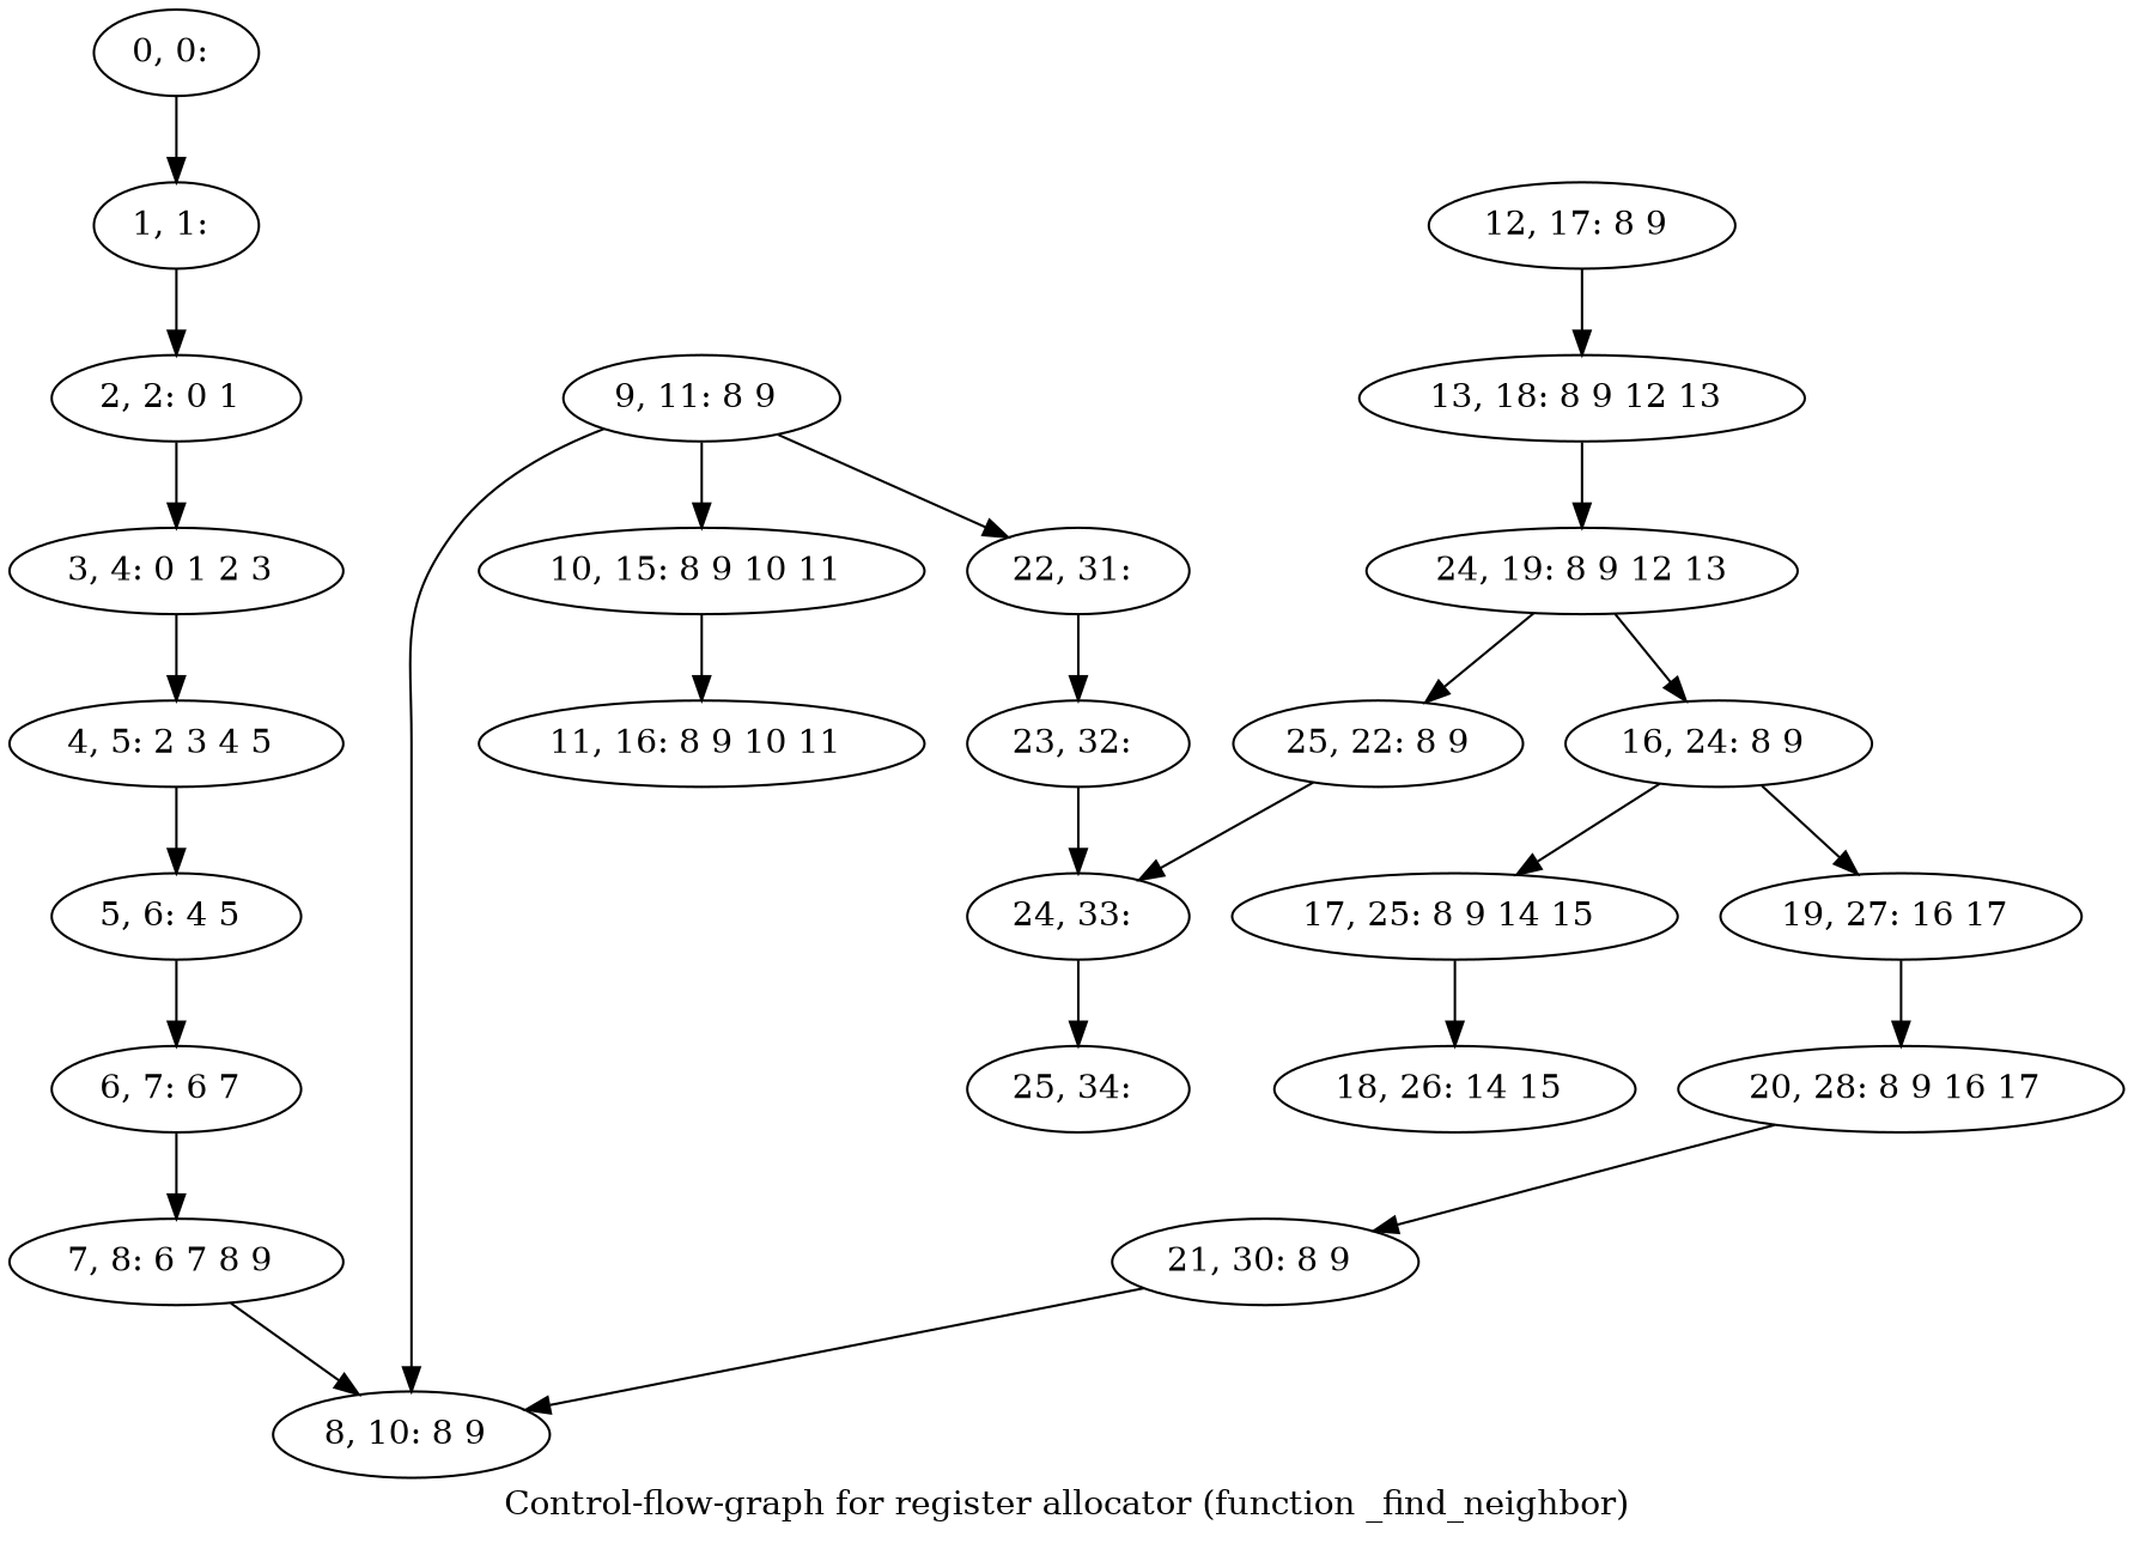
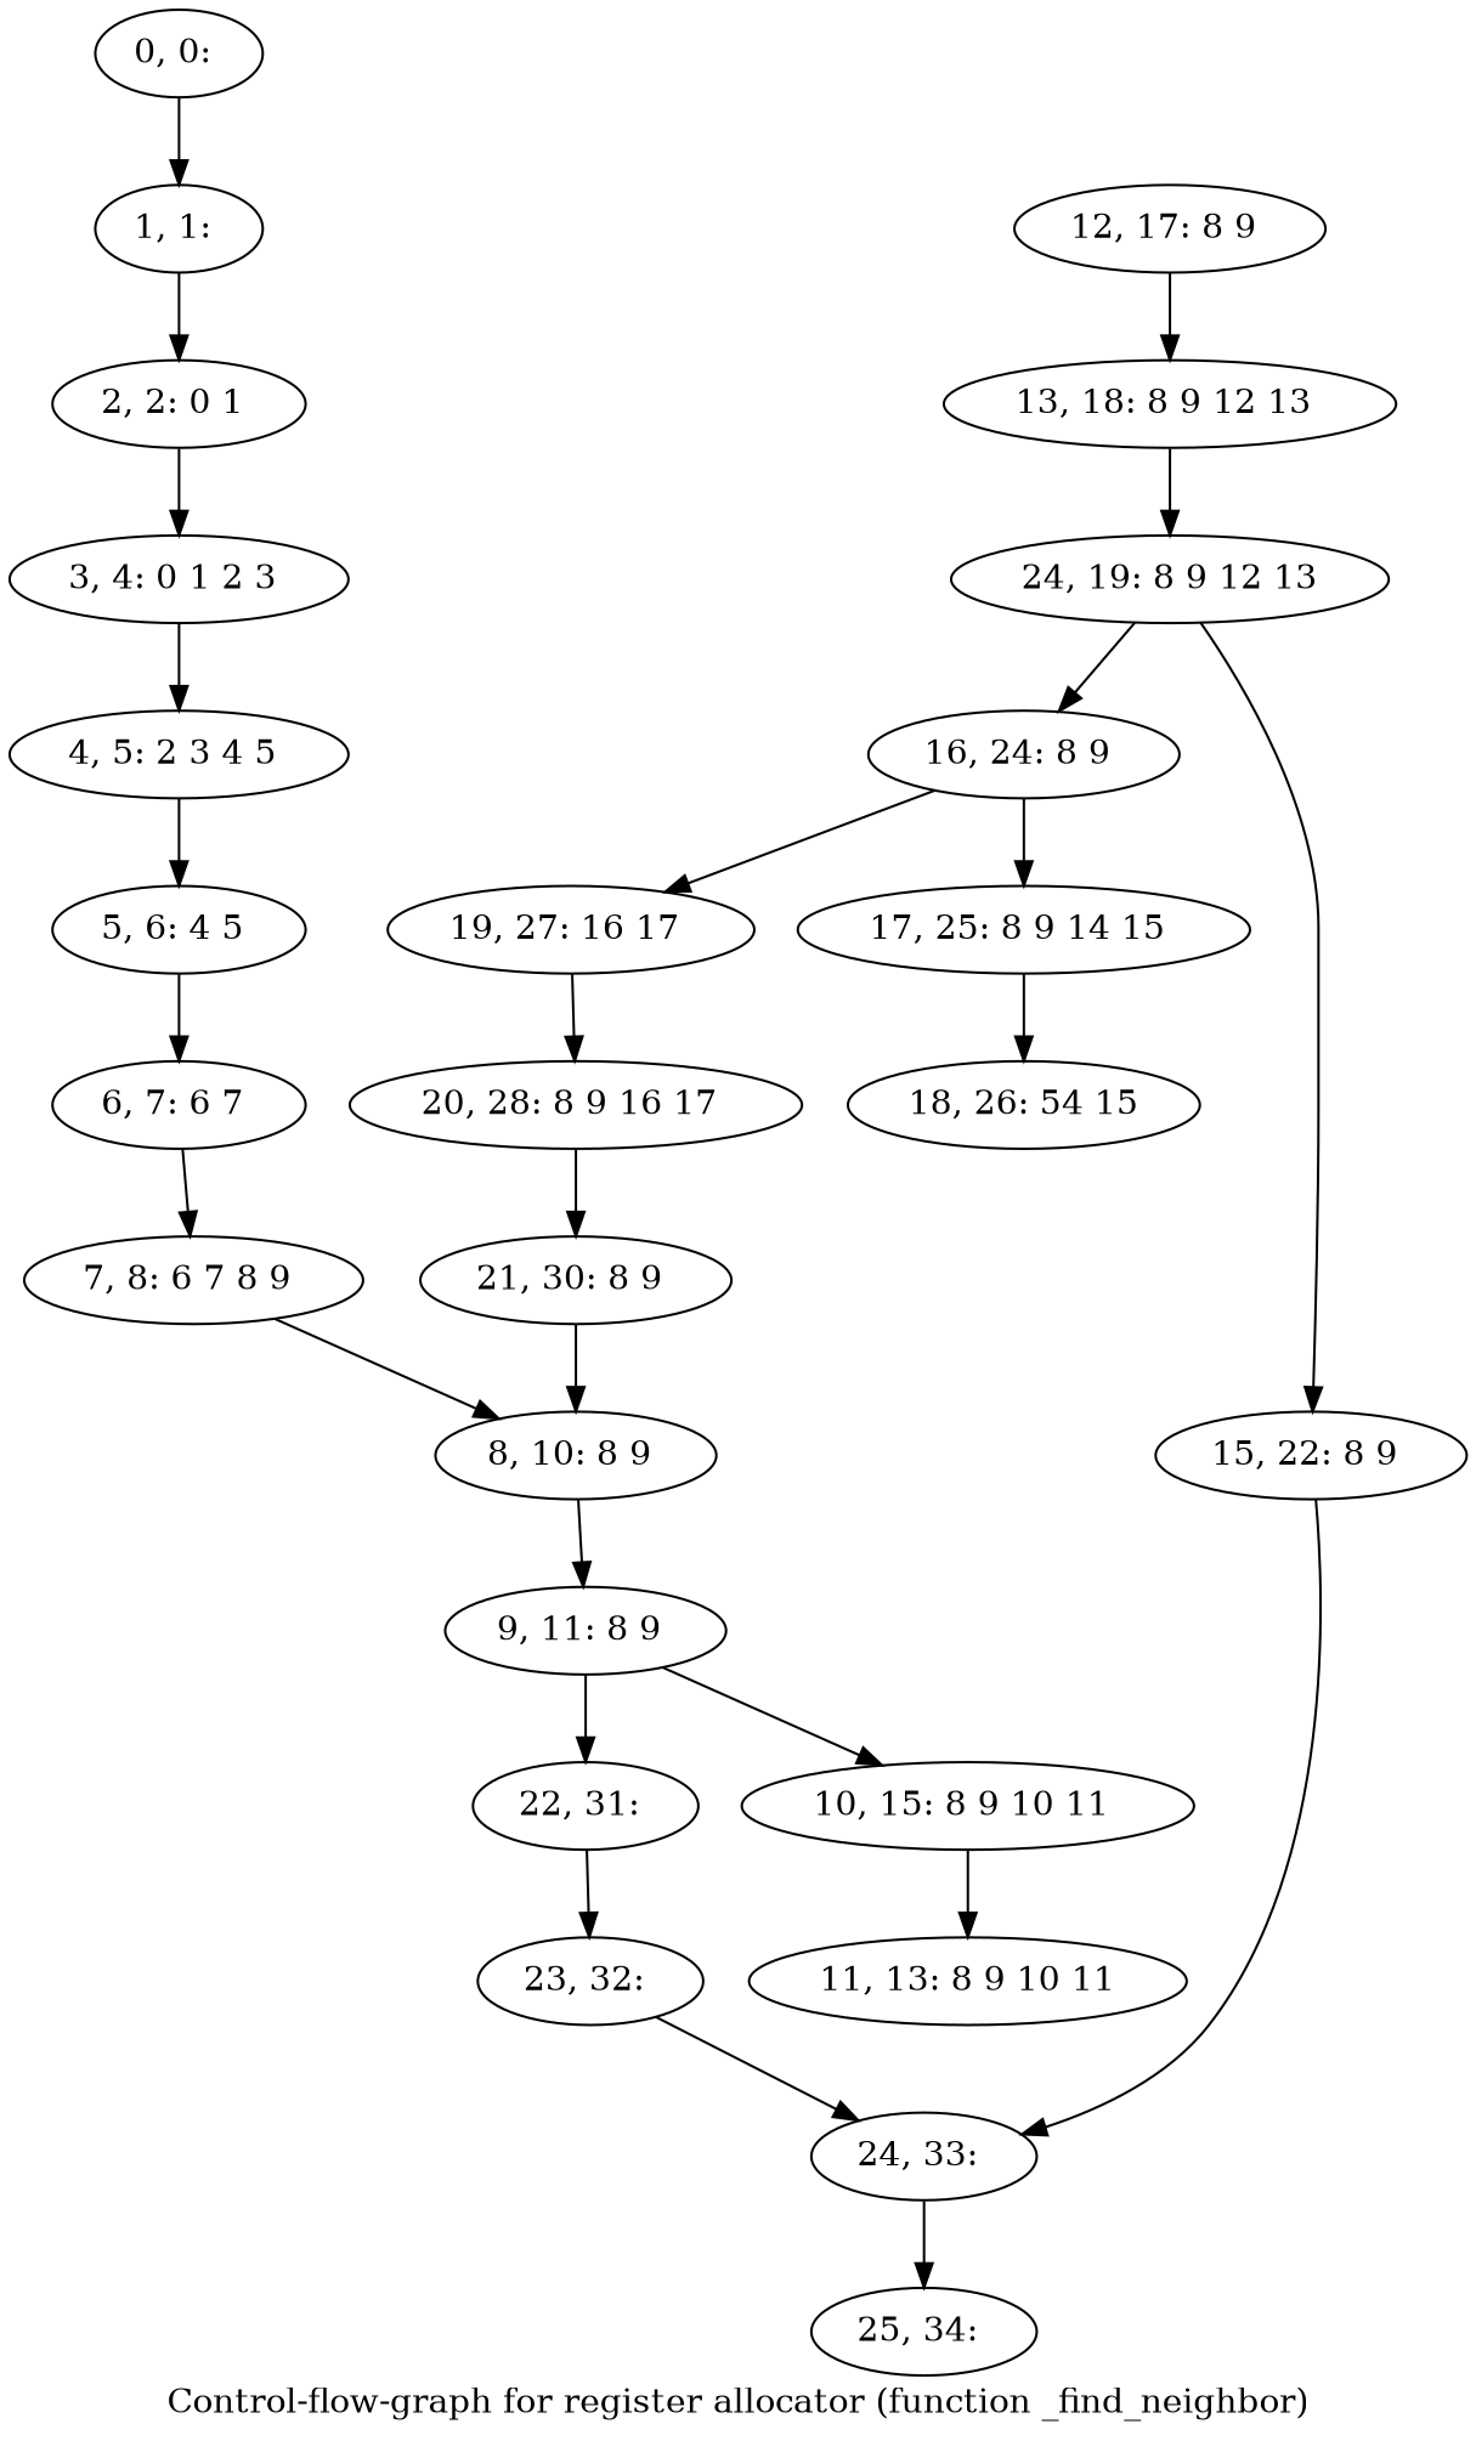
  digraph {
    label="Control-flow-graph for register allocator (function _find_neighbor)"
    n1 [label="0, 0: "]
    n2 [label="1, 1: "]
    n3 [label="2, 2: 0 1 "]
    n4 [label="3, 4: 0 1 2 3 "]
    n5 [label="4, 5: 2 3 4 5 "]
    n6 [label="5, 6: 4 5 "]
    n7 [label="6, 7: 6 7 "]
    n8 [label="7, 8: 6 7 8 9 "]
    n9 [label="8, 10: 8 9 "]
    n10 [label="9, 11: 8 9 "]
    n11 [label="10, 15: 8 9 10 11 "]
    n12 [label="22, 31: "]
-   n13 [label="11, 16: 8 9 10 11 "]
+   n13 [label="11, 13: 8 9 10 11"]
    n14 [label="23, 32: "]
    n15 [label="12, 17: 8 9 "]
    n16 [label="13, 18: 8 9 12 13 "]
    n17 [label="24, 19: 8 9 12 13"]
-   n18 [label="25, 22: 8 9"]
+   n18 [label="15, 22: 8 9 "]
    n19 [label="16, 24: 8 9 "]
    n20 [label="24, 33: "]
    n21 [label="17, 25: 8 9 14 15 "]
    n22 [label="19, 27: 16 17 "]
    n23 [label="25, 34: "]
-   n24 [label="18, 26: 14 15 "]
+   n24 [label="18, 26: 54 15"]
    n25 [label="20, 28: 8 9 16 17 "]
    n26 [label="21, 30: 8 9 "]
    n1 -> n2
    n2 -> n3
    n3 -> n4
    n4 -> n5
    n5 -> n6
    n6 -> n7
    n7 -> n8
    n8 -> n9
-   n10 -> n9
+   n9 -> n10
    n10 -> n11
    n10 -> n12
    n11 -> n13
    n12 -> n14
    n14 -> n20
    n15 -> n16
    n16 -> n17
    n17 -> n18
    n17 -> n19
    n18 -> n20
    n19 -> n21
    n19 -> n22
    n20 -> n23
    n21 -> n24
    n22 -> n25
    n25 -> n26
    n26 -> n9
  }
